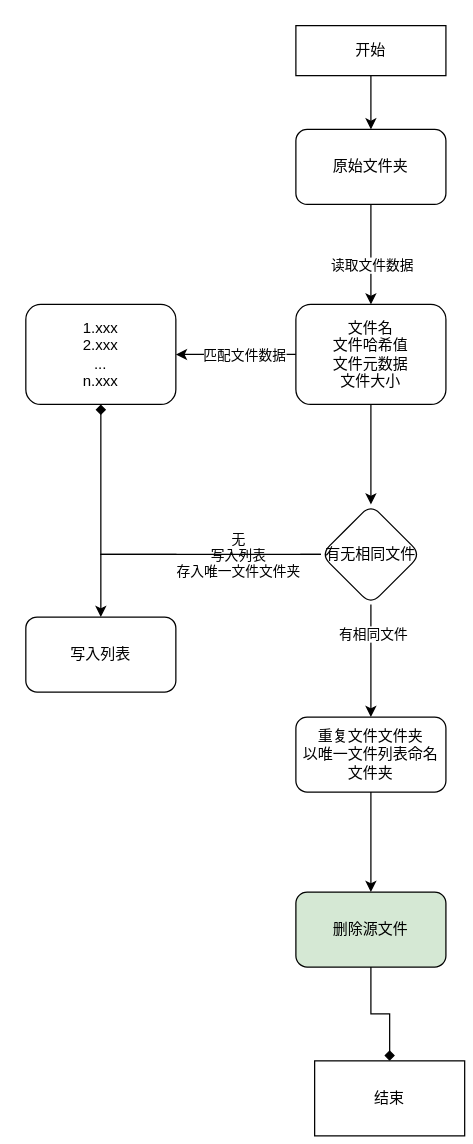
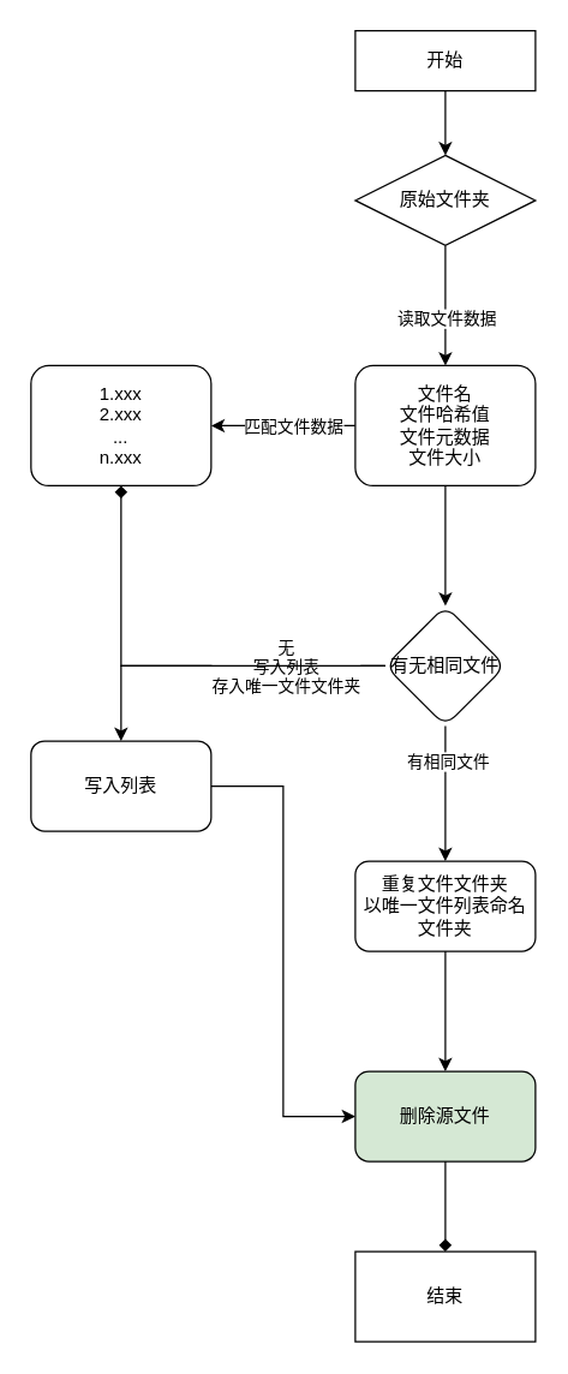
  <mxCell id="0" />
  <mxCell id="1" parent="0" />
  <mxCell id="2" value="" style="edgeStyle=orthogonalEdgeStyle;rounded=0;orthogonalLoop=1;jettySize=auto;html=1;" edge="1" parent="1" source="3" target="6"><mxGeometry relative="1" as="geometry" /></mxCell>
  <mxCell id="3" value="开始" style="whiteSpace=wrap;html=1;" vertex="1" parent="1"><mxGeometry x="236" y="20" width="120" height="40" as="geometry" /></mxCell>
  <mxCell id="4" value="" style="edgeStyle=orthogonalEdgeStyle;rounded=0;orthogonalLoop=1;jettySize=auto;html=1;" edge="1" parent="1" source="6" target="10"><mxGeometry relative="1" as="geometry" /></mxCell>
  <mxCell id="5" value="读取文件数据" style="edgeLabel;html=1;align=center;verticalAlign=middle;resizable=0;points=[];" vertex="1" connectable="0" parent="4"><mxGeometry x="0.2" relative="1" as="geometry"><mxPoint as="offset" /></mxGeometry></mxCell>
- <mxCell id="6" value="原始文件夹" style="rounded=1;whiteSpace=wrap;html=1;" vertex="1" parent="1"><mxGeometry x="236" y="103" width="120" height="60" as="geometry" /></mxCell>
+ <mxCell id="6" value="原始文件夹" style="rhombus;whiteSpace=wrap;html=1;" vertex="1" parent="1"><mxGeometry x="236" y="103" width="120" height="60" as="geometry" /></mxCell>
  <mxCell id="7" value="" style="edgeStyle=orthogonalEdgeStyle;rounded=0;orthogonalLoop=1;jettySize=auto;html=1;" edge="1" parent="1" source="10" target="11"><mxGeometry relative="1" as="geometry" /></mxCell>
  <mxCell id="8" value="匹配文件数据" style="edgeLabel;html=1;align=center;verticalAlign=middle;resizable=0;points=[];" vertex="1" connectable="0" parent="7"><mxGeometry x="0.088" y="-4" relative="1" as="geometry"><mxPoint x="10" y="4" as="offset" /></mxGeometry></mxCell>
  <mxCell id="9" value="" style="edgeStyle=orthogonalEdgeStyle;rounded=0;orthogonalLoop=1;jettySize=auto;html=1;" edge="1" parent="1" source="10" target="17"><mxGeometry relative="1" as="geometry" /></mxCell>
  <mxCell id="10" value="文件名&lt;br&gt;文件哈希值&lt;br&gt;文件元数据&lt;br&gt;文件大小" style="rounded=1;whiteSpace=wrap;html=1;" vertex="1" parent="1"><mxGeometry x="236" y="243" width="120" height="80" as="geometry" /></mxCell>
  <mxCell id="11" value="1.xxx&lt;br&gt;2.xxx&lt;br&gt;...&lt;br&gt;n.xxx" style="rounded=1;whiteSpace=wrap;html=1;" vertex="1" parent="1"><mxGeometry x="20" y="243" width="120" height="80" as="geometry" /></mxCell>
  <mxCell id="12" style="edgeStyle=orthogonalEdgeStyle;rounded=0;orthogonalLoop=1;jettySize=auto;html=1;entryX=0.5;entryY=1;entryDx=0;entryDy=0;endArrow=diamond;" edge="1" parent="1" source="17" target="11"><mxGeometry relative="1" as="geometry" /></mxCell>
  <mxCell id="13" value="无&lt;br&gt;写入列表&lt;br&gt;存入唯一文件文件夹" style="edgeLabel;html=1;align=center;verticalAlign=middle;resizable=0;points=[];" vertex="1" connectable="0" parent="12"><mxGeometry x="-0.207" y="2" relative="1" as="geometry"><mxPoint x="50" y="-2" as="offset" /></mxGeometry></mxCell>
  <mxCell id="14" value="" style="edgeStyle=orthogonalEdgeStyle;rounded=0;orthogonalLoop=1;jettySize=auto;html=1;" edge="1" parent="1" source="17" target="19"><mxGeometry relative="1" as="geometry" /></mxCell>
  <mxCell id="15" value="" style="edgeStyle=orthogonalEdgeStyle;rounded=0;orthogonalLoop=1;jettySize=auto;html=1;" edge="1" parent="1" source="17" target="21"><mxGeometry relative="1" as="geometry" /></mxCell>
  <mxCell id="16" value="有相同文件" style="edgeLabel;html=1;align=center;verticalAlign=middle;resizable=0;points=[];" vertex="1" connectable="0" parent="15"><mxGeometry x="-0.489" y="1" relative="1" as="geometry"><mxPoint as="offset" /></mxGeometry></mxCell>
  <mxCell id="17" value="有无相同文件" style="rhombus;whiteSpace=wrap;html=1;rounded=1;" vertex="1" parent="1"><mxGeometry x="256" y="403" width="80" height="80" as="geometry" /></mxCell>
+ <mxCell id="18" style="edgeStyle=orthogonalEdgeStyle;rounded=0;orthogonalLoop=1;jettySize=auto;html=1;entryX=0;entryY=0.5;entryDx=0;entryDy=0;" edge="1" parent="1" source="19" target="23"><mxGeometry relative="1" as="geometry" /></mxCell>
  <mxCell id="19" value="写入列表" style="whiteSpace=wrap;html=1;rounded=1;" vertex="1" parent="1"><mxGeometry x="20" y="493" width="120" height="60" as="geometry" /></mxCell>
  <mxCell id="20" value="" style="edgeStyle=orthogonalEdgeStyle;rounded=0;orthogonalLoop=1;jettySize=auto;html=1;" edge="1" parent="1" source="21" target="23"><mxGeometry relative="1" as="geometry" /></mxCell>
  <mxCell id="21" value="重复文件文件夹&lt;br&gt;以唯一文件列表命名文件夹" style="whiteSpace=wrap;html=1;rounded=1;" vertex="1" parent="1"><mxGeometry x="236" y="573" width="120" height="60" as="geometry" /></mxCell>
  <mxCell id="22" style="edgeStyle=orthogonalEdgeStyle;rounded=0;orthogonalLoop=1;jettySize=auto;html=1;entryX=0.5;entryY=0;entryDx=0;entryDy=0;endArrow=diamond;" edge="1" parent="1" source="23" target="24"><mxGeometry relative="1" as="geometry" /></mxCell>
  <mxCell id="23" value="删除源文件" style="whiteSpace=wrap;html=1;rounded=1;fillColor=#d5e8d4;" vertex="1" parent="1"><mxGeometry x="236" y="713" width="120" height="60" as="geometry" /></mxCell>
- <mxCell id="24" value="结束" style="whiteSpace=wrap;html=1;" vertex="1" parent="1"><mxGeometry x="251" y="848" width="120" height="60" as="geometry" /></mxCell>
+ <mxCell id="24" value="结束" style="whiteSpace=wrap;html=1;" vertex="1" parent="1"><mxGeometry x="236" y="833" width="120" height="60" as="geometry" /></mxCell>
